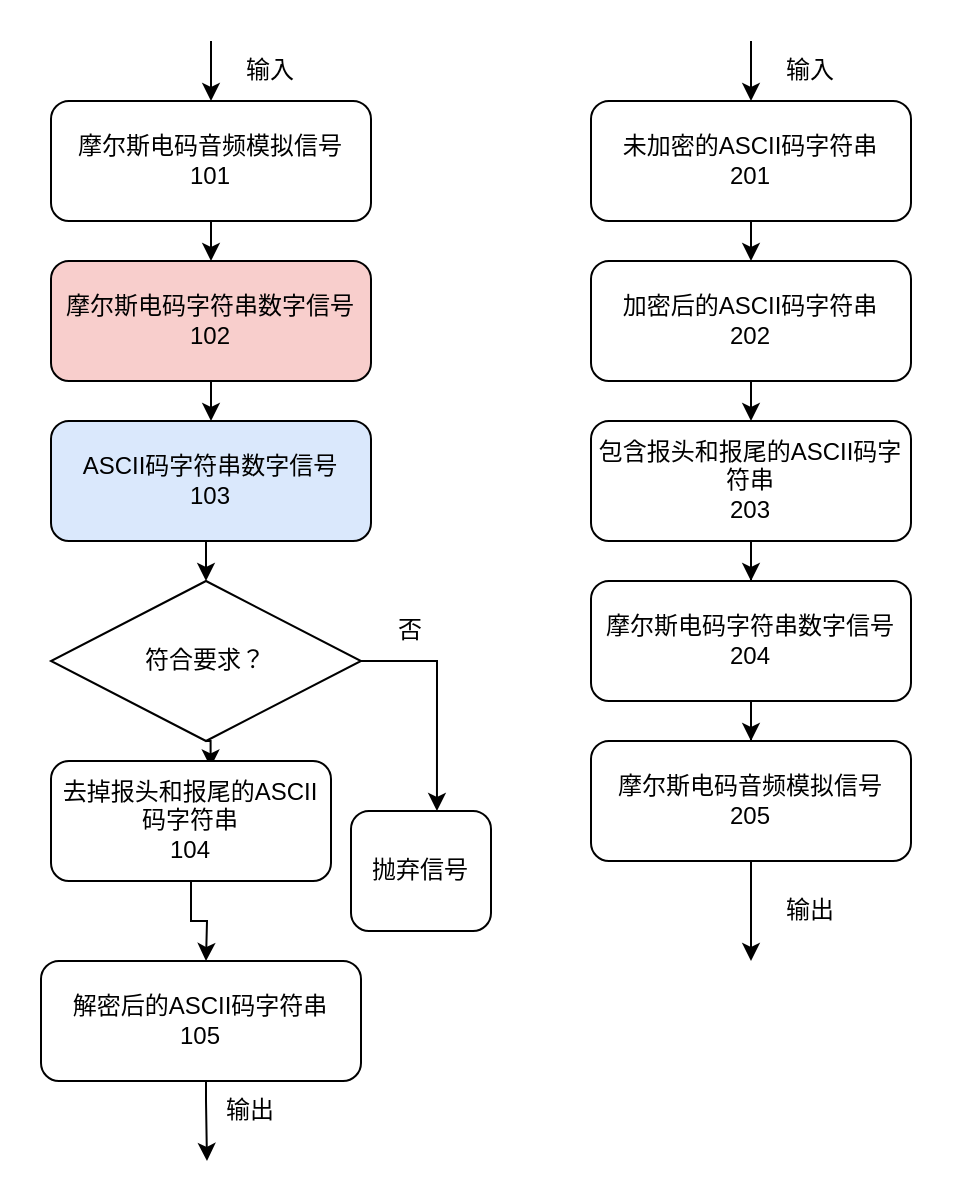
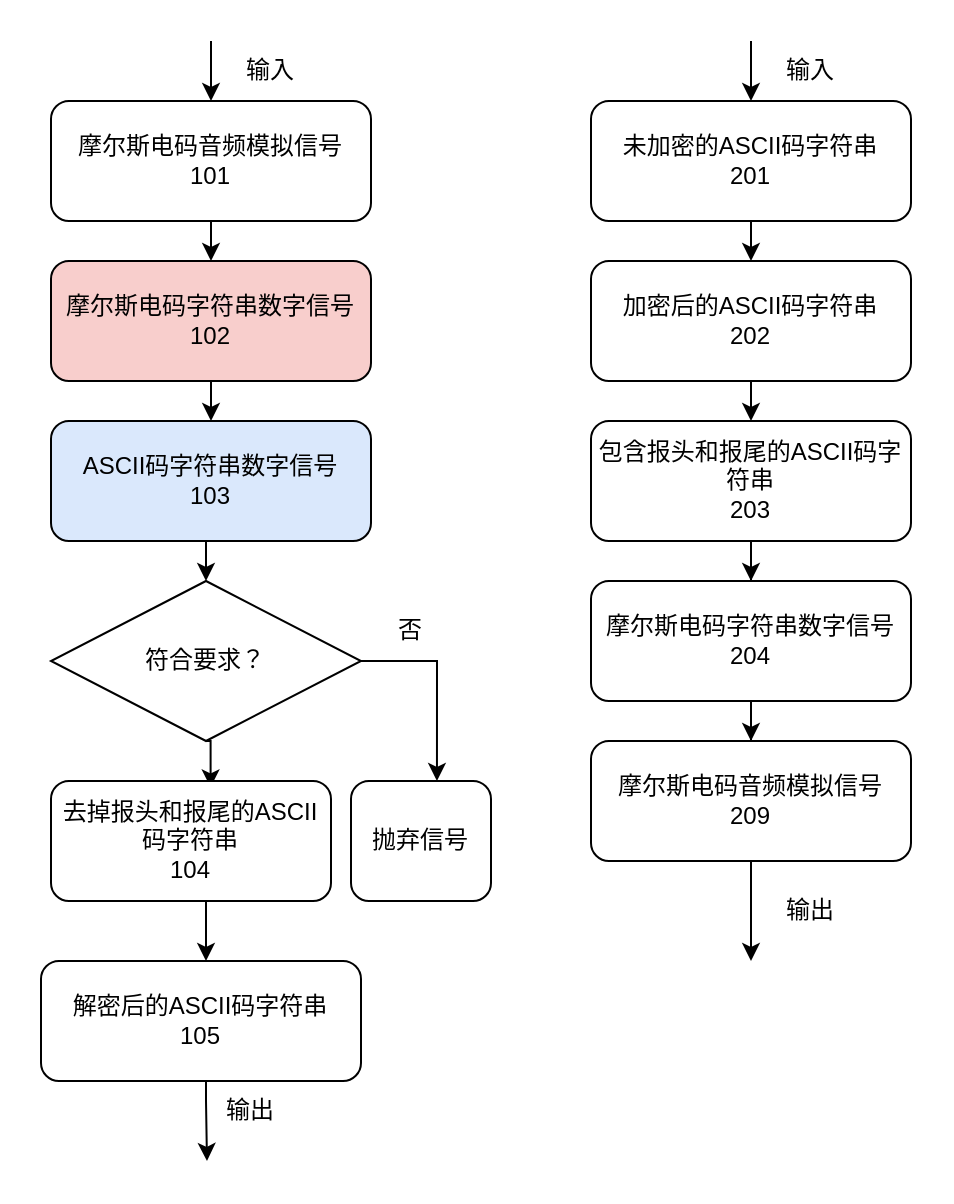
  <mxCell id="0" />
  <mxCell id="1" parent="0" />
  <mxCell id="2" style="edgeStyle=orthogonalEdgeStyle;rounded=0;orthogonalLoop=1;jettySize=auto;html=1;exitX=0.5;exitY=1;exitDx=0;exitDy=0;entryX=0.5;entryY=0;entryDx=0;entryDy=0;" edge="1" parent="1" source="3" target="5"><mxGeometry relative="1" as="geometry" /></mxCell>
  <mxCell id="3" value="摩尔斯电码音频模拟信号&lt;br&gt;101" style="rounded=1;whiteSpace=wrap;html=1;" vertex="1" parent="1"><mxGeometry x="25" y="50" width="160" height="60" as="geometry" /></mxCell>
  <mxCell id="4" style="edgeStyle=orthogonalEdgeStyle;rounded=0;orthogonalLoop=1;jettySize=auto;html=1;exitX=0.5;exitY=1;exitDx=0;exitDy=0;entryX=0.5;entryY=0;entryDx=0;entryDy=0;" edge="1" parent="1" source="5" target="7"><mxGeometry relative="1" as="geometry" /></mxCell>
  <mxCell id="5" value="摩尔斯电码字符串数字信号&lt;br&gt;102" style="rounded=1;whiteSpace=wrap;html=1;fillColor=#f8cecc;" vertex="1" parent="1"><mxGeometry x="25" y="130" width="160" height="60" as="geometry" /></mxCell>
  <mxCell id="6" style="edgeStyle=orthogonalEdgeStyle;rounded=0;orthogonalLoop=1;jettySize=auto;html=1;exitX=0.5;exitY=1;exitDx=0;exitDy=0;entryX=0.5;entryY=0;entryDx=0;entryDy=0;" edge="1" parent="1" source="7" target="10"><mxGeometry relative="1" as="geometry" /></mxCell>
  <mxCell id="7" value="ASCII码字符串数字信号&lt;br&gt;103" style="rounded=1;whiteSpace=wrap;html=1;fillColor=#dae8fc;" vertex="1" parent="1"><mxGeometry x="25" y="210" width="160" height="60" as="geometry" /></mxCell>
  <mxCell id="8" style="edgeStyle=orthogonalEdgeStyle;rounded=0;orthogonalLoop=1;jettySize=auto;html=1;exitX=1;exitY=0.5;exitDx=0;exitDy=0;entryX=0.614;entryY=0;entryDx=0;entryDy=0;entryPerimeter=0;" edge="1" parent="1" source="10" target="11"><mxGeometry relative="1" as="geometry"><mxPoint x="235" y="330" as="targetPoint" /></mxGeometry></mxCell>
  <mxCell id="9" style="edgeStyle=orthogonalEdgeStyle;rounded=0;orthogonalLoop=1;jettySize=auto;html=1;exitX=0.5;exitY=1;exitDx=0;exitDy=0;entryX=0.57;entryY=0.053;entryDx=0;entryDy=0;entryPerimeter=0;" edge="1" parent="1" source="10" target="14"><mxGeometry relative="1" as="geometry" /></mxCell>
  <mxCell id="10" value="符合要求？" style="rhombus;whiteSpace=wrap;html=1;" vertex="1" parent="1"><mxGeometry x="25" y="290" width="155" height="80" as="geometry" /></mxCell>
- <mxCell id="11" value="抛弃信号" style="rounded=1;whiteSpace=wrap;html=1;" vertex="1" parent="1"><mxGeometry x="175" y="405" width="70" height="60" as="geometry" /></mxCell>
+ <mxCell id="11" value="抛弃信号" style="rounded=1;whiteSpace=wrap;html=1;" vertex="1" parent="1"><mxGeometry x="175" y="390" width="70" height="60" as="geometry" /></mxCell>
  <mxCell id="12" value="否" style="text;html=1;strokeColor=none;fillColor=none;align=center;verticalAlign=middle;whiteSpace=wrap;rounded=0;" vertex="1" parent="1"><mxGeometry x="175" y="300" width="60" height="30" as="geometry" /></mxCell>
  <mxCell id="13" style="edgeStyle=orthogonalEdgeStyle;rounded=0;orthogonalLoop=1;jettySize=auto;html=1;exitX=0.5;exitY=1;exitDx=0;exitDy=0;entryX=0.5;entryY=0;entryDx=0;entryDy=0;" edge="1" parent="1" source="14"><mxGeometry relative="1" as="geometry"><mxPoint x="102.5" y="480" as="targetPoint" /></mxGeometry></mxCell>
- <mxCell id="14" value="去掉报头和报尾的ASCII码字符串&lt;br&gt;104" style="rounded=1;whiteSpace=wrap;html=1;" vertex="1" parent="1"><mxGeometry x="25" y="380" width="140" height="60" as="geometry" /></mxCell>
+ <mxCell id="14" value="去掉报头和报尾的ASCII码字符串&lt;br&gt;104" style="rounded=1;whiteSpace=wrap;html=1;" vertex="1" parent="1"><mxGeometry x="25" y="390" width="140" height="60" as="geometry" /></mxCell>
  <mxCell id="15" style="edgeStyle=orthogonalEdgeStyle;rounded=0;orthogonalLoop=1;jettySize=auto;html=1;exitX=0.5;exitY=1;exitDx=0;exitDy=0;" edge="1" parent="1"><mxGeometry relative="1" as="geometry"><mxPoint x="103" y="580" as="targetPoint" /><mxPoint x="102.5" y="540" as="sourcePoint" /><Array as="points"><mxPoint x="103" y="550" /><mxPoint x="103" y="550" /></Array></mxGeometry></mxCell>
  <mxCell id="16" value="解密后的ASCII码字符串&lt;br&gt;105" style="rounded=1;whiteSpace=wrap;html=1;" vertex="1" parent="1"><mxGeometry x="20" y="480" width="160" height="60" as="geometry" /></mxCell>
  <mxCell id="17" value="输出" style="text;html=1;strokeColor=none;fillColor=none;align=center;verticalAlign=middle;whiteSpace=wrap;rounded=0;" vertex="1" parent="1"><mxGeometry x="95" y="540" width="60" height="30" as="geometry" /></mxCell>
  <mxCell id="18" style="edgeStyle=orthogonalEdgeStyle;rounded=0;orthogonalLoop=1;jettySize=auto;html=1;exitX=0.5;exitY=1;exitDx=0;exitDy=0;entryX=0.5;entryY=0;entryDx=0;entryDy=0;" edge="1" parent="1" source="19" target="23"><mxGeometry relative="1" as="geometry" /></mxCell>
  <mxCell id="19" value="加密后的ASCII码字符串&lt;br&gt;202" style="rounded=1;whiteSpace=wrap;html=1;" vertex="1" parent="1"><mxGeometry x="295" y="130" width="160" height="60" as="geometry" /></mxCell>
  <mxCell id="20" style="edgeStyle=orthogonalEdgeStyle;rounded=0;orthogonalLoop=1;jettySize=auto;html=1;exitX=0.5;exitY=1;exitDx=0;exitDy=0;entryX=0.5;entryY=0;entryDx=0;entryDy=0;" edge="1" parent="1" source="21" target="19"><mxGeometry relative="1" as="geometry" /></mxCell>
  <mxCell id="21" value="未加密的ASCII码字符串&lt;br&gt;201" style="rounded=1;whiteSpace=wrap;html=1;" vertex="1" parent="1"><mxGeometry x="295" y="50" width="160" height="60" as="geometry" /></mxCell>
  <mxCell id="22" style="edgeStyle=orthogonalEdgeStyle;rounded=0;orthogonalLoop=1;jettySize=auto;html=1;exitX=0.5;exitY=1;exitDx=0;exitDy=0;" edge="1" parent="1" source="23" target="25"><mxGeometry relative="1" as="geometry" /></mxCell>
  <mxCell id="23" value="包含报头和报尾的ASCII码字符串&lt;br&gt;203" style="rounded=1;whiteSpace=wrap;html=1;" vertex="1" parent="1"><mxGeometry x="295" y="210" width="160" height="60" as="geometry" /></mxCell>
  <mxCell id="24" style="edgeStyle=orthogonalEdgeStyle;rounded=0;orthogonalLoop=1;jettySize=auto;html=1;exitX=0.5;exitY=1;exitDx=0;exitDy=0;" edge="1" parent="1" source="25" target="27"><mxGeometry relative="1" as="geometry" /></mxCell>
  <mxCell id="25" value="摩尔斯电码字符串数字信号&lt;br&gt;204" style="rounded=1;whiteSpace=wrap;html=1;" vertex="1" parent="1"><mxGeometry x="295" y="290" width="160" height="60" as="geometry" /></mxCell>
  <mxCell id="26" style="edgeStyle=orthogonalEdgeStyle;rounded=0;orthogonalLoop=1;jettySize=auto;html=1;exitX=0.5;exitY=1;exitDx=0;exitDy=0;" edge="1" parent="1" source="27"><mxGeometry relative="1" as="geometry"><mxPoint x="375" y="480" as="targetPoint" /></mxGeometry></mxCell>
- <mxCell id="27" value="摩尔斯电码音频模拟信号&lt;br&gt;205" style="rounded=1;whiteSpace=wrap;html=1;" vertex="1" parent="1"><mxGeometry x="295" y="370" width="160" height="60" as="geometry" /></mxCell>
+ <mxCell id="27" value="摩尔斯电码音频模拟信号&lt;br&gt;209" style="rounded=1;whiteSpace=wrap;html=1;" vertex="1" parent="1"><mxGeometry x="295" y="370" width="160" height="60" as="geometry" /></mxCell>
  <mxCell id="28" value="" style="endArrow=classic;html=1;rounded=0;entryX=0.5;entryY=0;entryDx=0;entryDy=0;" edge="1" parent="1" target="21"><mxGeometry width="50" height="50" relative="1" as="geometry"><mxPoint x="375" y="20" as="sourcePoint" /><mxPoint x="445" y="280" as="targetPoint" /></mxGeometry></mxCell>
  <mxCell id="29" value="输入" style="text;html=1;strokeColor=none;fillColor=none;align=center;verticalAlign=middle;whiteSpace=wrap;rounded=0;" vertex="1" parent="1"><mxGeometry x="375" y="20" width="60" height="30" as="geometry" /></mxCell>
  <mxCell id="30" value="" style="endArrow=classic;html=1;rounded=0;entryX=0.5;entryY=0;entryDx=0;entryDy=0;" edge="1" parent="1"><mxGeometry width="50" height="50" relative="1" as="geometry"><mxPoint x="105" y="20" as="sourcePoint" /><mxPoint x="105" y="50" as="targetPoint" /></mxGeometry></mxCell>
  <mxCell id="31" value="输入" style="text;html=1;strokeColor=none;fillColor=none;align=center;verticalAlign=middle;whiteSpace=wrap;rounded=0;" vertex="1" parent="1"><mxGeometry x="105" y="20" width="60" height="30" as="geometry" /></mxCell>
  <mxCell id="32" value="输出" style="text;html=1;strokeColor=none;fillColor=none;align=center;verticalAlign=middle;whiteSpace=wrap;rounded=0;" vertex="1" parent="1"><mxGeometry x="375" y="440" width="60" height="30" as="geometry" /></mxCell>
